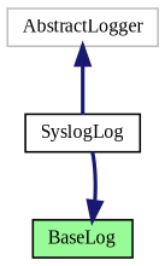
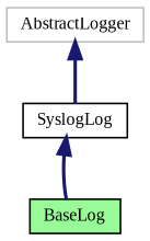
  digraph {
    fontname="Liberation Serif"
    node [color=black fillcolor=white fontname="Liberation Serif" fontsize=10 shape=record style=filled]
    edge [color=midnightblue dir=back fontname="Liberation Serif" fontsize=10 labelfontname=Helvetica labelfontsize=10 style=bold]
    n1 [fontcolor=black height=0.2 label=SyslogLog width=0.4]
    n2 [fillcolor=palegreen height=0.2 label=BaseLog width=0.4]
    n3 [color=grey75 height=0.2 label=AbstractLogger width=0.4]
-   n2 -> n1
+   n1 -> n2
    n3 -> n1
  }
